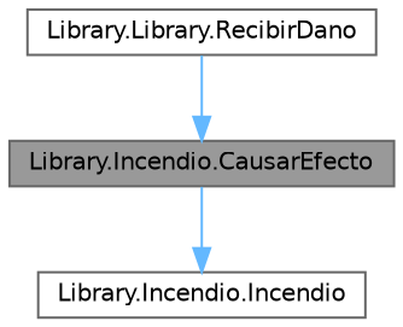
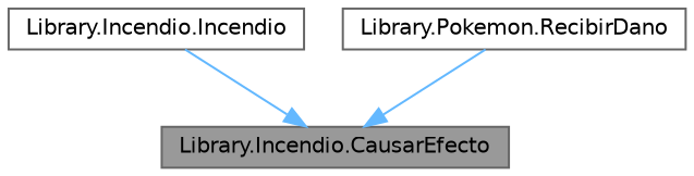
  digraph {
    rankdir=TB
    node [color=grey40 fillcolor=white fontname=Helvetica fontsize=10 shape=box style=filled]
    edge [color=steelblue1 fontname=Helvetica fontsize=10 labelfontname=Helvetica labelfontsize=10 style=solid]
    n1 [color=gray40 fillcolor=grey60 fontcolor=black height=0.2 label="Library.Incendio.CausarEfecto" width=0.4]
    n2 [height=0.2 label="Library.Incendio.Incendio" width=0.4]
-   n3 [height=0.2 label="Library.Library.RecibirDano" width=0.4]
-   n1 -> n2
+   n3 [height=0.2 label="Library.Pokemon.RecibirDano" width=0.4]
+   n2 -> n1
    n3 -> n1
  }
